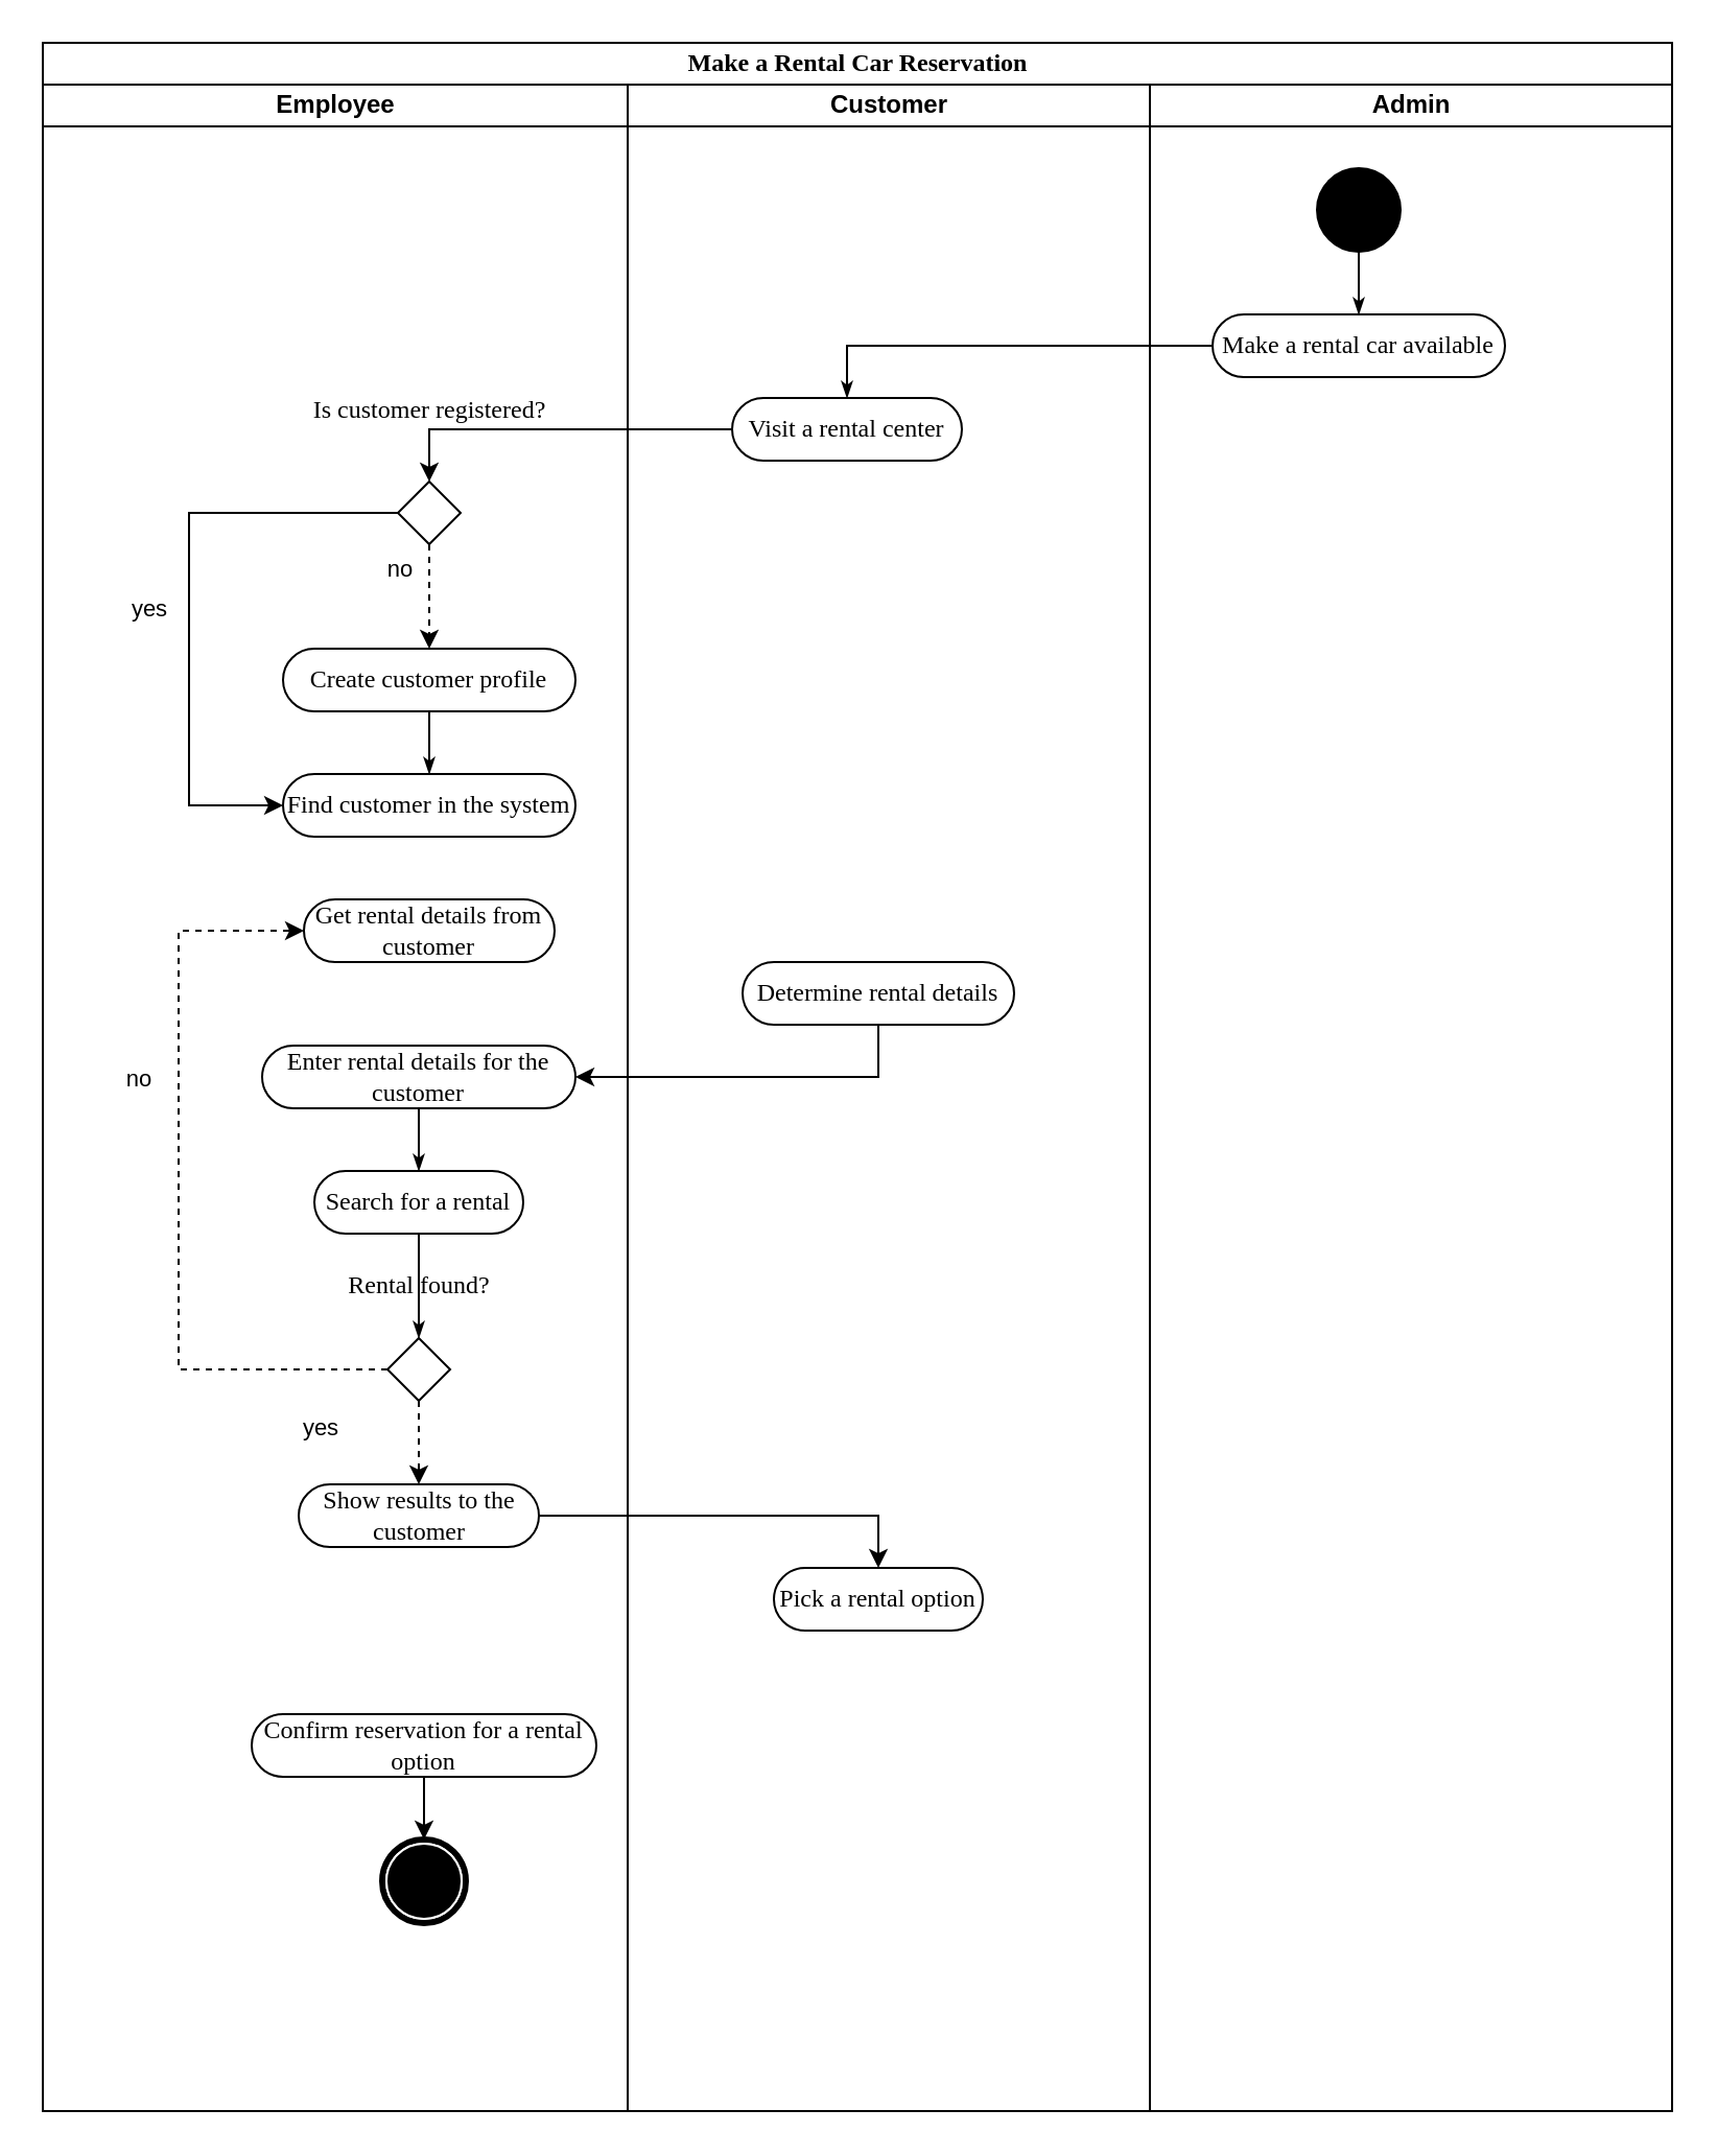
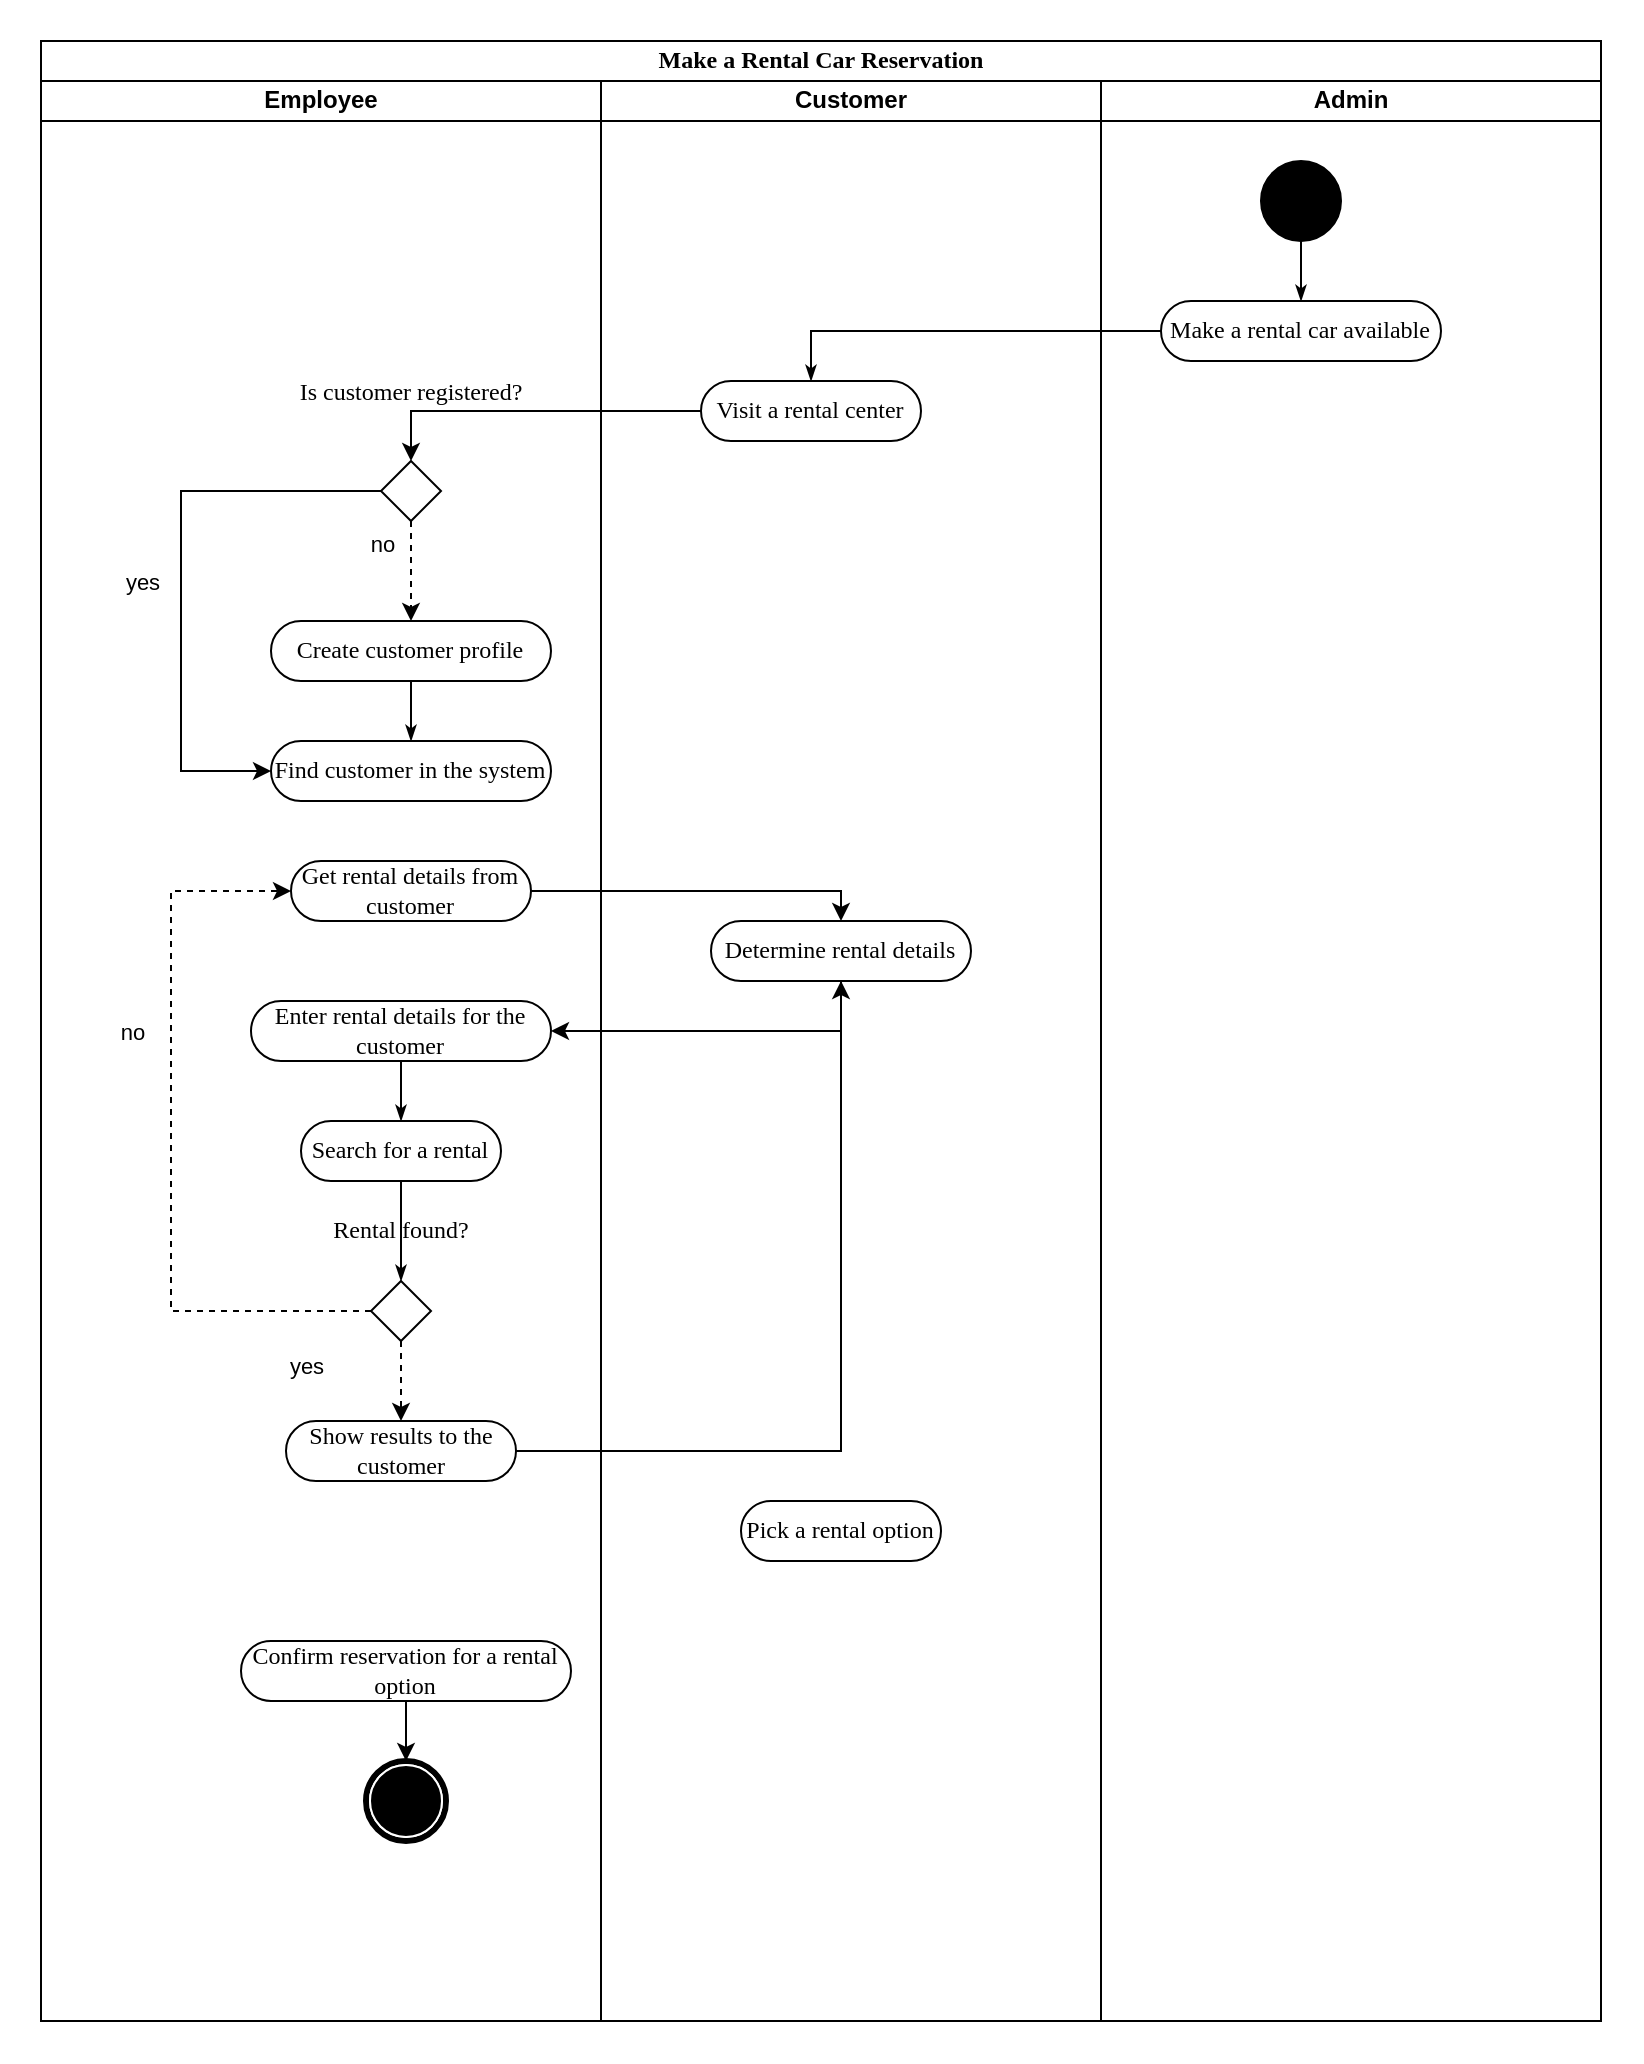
  <mxCell id="0" />
  <mxCell id="1" parent="0" />
  <mxCell id="2" value="Make a Rental Car Reservation" style="swimlane;html=1;childLayout=stackLayout;startSize=20;rounded=0;shadow=0;comic=0;labelBackgroundColor=none;strokeWidth=1;fontFamily=Verdana;fontSize=12;align=center;" parent="1" vertex="1"><mxGeometry x="20" y="20" width="780" height="990" as="geometry" /></mxCell>
  <mxCell id="3" value="Employee" style="swimlane;html=1;startSize=20;" parent="2" vertex="1"><mxGeometry y="20" width="280" height="970" as="geometry" /></mxCell>
  <mxCell id="4" style="edgeStyle=none;rounded=0;html=1;labelBackgroundColor=none;startArrow=none;startFill=0;startSize=5;endArrow=classicThin;endFill=1;endSize=5;jettySize=auto;orthogonalLoop=1;strokeWidth=1;fontFamily=Verdana;fontSize=12;entryX=0.5;entryY=0;entryDx=0;entryDy=0;" parent="3" source="10" target="11" edge="1"><mxGeometry relative="1" as="geometry" /></mxCell>
  <mxCell id="5" style="edgeStyle=orthogonalEdgeStyle;rounded=0;orthogonalLoop=1;jettySize=auto;html=1;dashed=1;" edge="1" parent="3" source="9" target="10"><mxGeometry relative="1" as="geometry" /></mxCell>
  <mxCell id="6" value="no" style="edgeLabel;html=1;align=center;verticalAlign=middle;resizable=0;points=[];" vertex="1" connectable="0" parent="5"><mxGeometry x="-0.472" relative="1" as="geometry"><mxPoint x="-15" y="-2" as="offset" /></mxGeometry></mxCell>
  <mxCell id="7" style="edgeStyle=orthogonalEdgeStyle;rounded=0;orthogonalLoop=1;jettySize=auto;html=1;entryX=0;entryY=0.5;entryDx=0;entryDy=0;exitX=0;exitY=0.5;exitDx=0;exitDy=0;" edge="1" parent="3" source="9" target="11"><mxGeometry relative="1" as="geometry"><mxPoint x="40" y="350" as="targetPoint" /><Array as="points"><mxPoint x="70" y="205" /><mxPoint x="70" y="345" /></Array></mxGeometry></mxCell>
  <mxCell id="8" value="yes" style="edgeLabel;html=1;align=center;verticalAlign=middle;resizable=0;points=[];" vertex="1" connectable="0" parent="7"><mxGeometry x="-0.298" y="45" relative="1" as="geometry"><mxPoint x="-65" y="45" as="offset" /></mxGeometry></mxCell>
  <mxCell id="9" value="" style="rhombus;whiteSpace=wrap;html=1;" vertex="1" parent="3"><mxGeometry x="170" y="190" width="30" height="30" as="geometry" /></mxCell>
  <mxCell id="10" value="Create customer profile" style="rounded=1;whiteSpace=wrap;html=1;shadow=0;comic=0;labelBackgroundColor=none;strokeWidth=1;fontFamily=Verdana;fontSize=12;align=center;arcSize=50;" parent="3" vertex="1"><mxGeometry x="115" y="270" width="140" height="30" as="geometry" /></mxCell>
  <mxCell id="11" value="Find customer in the system" style="rounded=1;whiteSpace=wrap;html=1;shadow=0;comic=0;labelBackgroundColor=none;strokeWidth=1;fontFamily=Verdana;fontSize=12;align=center;arcSize=50;" vertex="1" parent="3"><mxGeometry x="115" y="330" width="140" height="30" as="geometry" /></mxCell>
  <mxCell id="12" value="Show results to the customer" style="rounded=1;whiteSpace=wrap;html=1;shadow=0;comic=0;labelBackgroundColor=none;strokeWidth=1;fontFamily=Verdana;fontSize=12;align=center;arcSize=50;" vertex="1" parent="3"><mxGeometry x="122.5" y="670" width="115" height="30" as="geometry" /></mxCell>
  <mxCell id="13" value="" style="rhombus;whiteSpace=wrap;html=1;" vertex="1" parent="3"><mxGeometry x="165" y="600" width="30" height="30" as="geometry" /></mxCell>
  <mxCell id="14" value="Get rental details from customer" style="rounded=1;whiteSpace=wrap;html=1;shadow=0;comic=0;labelBackgroundColor=none;strokeWidth=1;fontFamily=Verdana;fontSize=12;align=center;arcSize=50;" parent="3" vertex="1"><mxGeometry x="125" y="390" width="120" height="30" as="geometry" /></mxCell>
  <mxCell id="15" value="Enter rental details for the customer" style="rounded=1;whiteSpace=wrap;html=1;shadow=0;comic=0;labelBackgroundColor=none;strokeWidth=1;fontFamily=Verdana;fontSize=12;align=center;arcSize=50;" vertex="1" parent="3"><mxGeometry x="105" y="460" width="150" height="30" as="geometry" /></mxCell>
  <mxCell id="16" style="edgeStyle=none;rounded=0;html=1;labelBackgroundColor=none;startArrow=none;startFill=0;startSize=5;endArrow=classicThin;endFill=1;endSize=5;jettySize=auto;orthogonalLoop=1;strokeWidth=1;fontFamily=Verdana;fontSize=12" edge="1" parent="3" source="15" target="17"><mxGeometry relative="1" as="geometry"><mxPoint x="195" y="360" as="sourcePoint" /><mxPoint x="195" y="400" as="targetPoint" /></mxGeometry></mxCell>
  <mxCell id="17" value="Search for a rental" style="rounded=1;whiteSpace=wrap;html=1;shadow=0;comic=0;labelBackgroundColor=none;strokeWidth=1;fontFamily=Verdana;fontSize=12;align=center;arcSize=50;" vertex="1" parent="3"><mxGeometry x="130" y="520" width="100" height="30" as="geometry" /></mxCell>
  <mxCell id="18" value="Rental found?" style="edgeStyle=none;rounded=0;html=1;labelBackgroundColor=none;startArrow=none;startFill=0;startSize=5;endArrow=classicThin;endFill=1;endSize=5;jettySize=auto;orthogonalLoop=1;strokeWidth=1;fontFamily=Verdana;fontSize=12;entryX=0.5;entryY=0;entryDx=0;entryDy=0;" edge="1" parent="3" source="17" target="13"><mxGeometry relative="1" as="geometry"><mxPoint x="210" y="580" as="sourcePoint" /><mxPoint x="190" y="530" as="targetPoint" /></mxGeometry></mxCell>
  <mxCell id="19" style="edgeStyle=orthogonalEdgeStyle;rounded=0;orthogonalLoop=1;jettySize=auto;html=1;dashed=1;" edge="1" parent="3" source="13" target="14"><mxGeometry relative="1" as="geometry"><mxPoint x="55" y="400" as="targetPoint" /><Array as="points"><mxPoint x="65" y="615" /><mxPoint x="65" y="405" /></Array></mxGeometry></mxCell>
  <mxCell id="20" value="no" style="edgeLabel;html=1;align=center;verticalAlign=middle;resizable=0;points=[];" vertex="1" connectable="0" parent="19"><mxGeometry x="0.438" y="1" relative="1" as="geometry"><mxPoint x="-19" y="26" as="offset" /></mxGeometry></mxCell>
  <mxCell id="21" style="edgeStyle=orthogonalEdgeStyle;rounded=0;orthogonalLoop=1;jettySize=auto;html=1;dashed=1;" edge="1" parent="3" source="13" target="12"><mxGeometry relative="1" as="geometry" /></mxCell>
  <mxCell id="22" value="yes" style="edgeLabel;html=1;align=center;verticalAlign=middle;resizable=0;points=[];" vertex="1" connectable="0" parent="21"><mxGeometry x="0.346" relative="1" as="geometry"><mxPoint x="-48" y="-15" as="offset" /></mxGeometry></mxCell>
  <mxCell id="23" style="edgeStyle=orthogonalEdgeStyle;rounded=0;orthogonalLoop=1;jettySize=auto;html=1;" edge="1" parent="3" source="24" target="25"><mxGeometry relative="1" as="geometry" /></mxCell>
  <mxCell id="24" value="Confirm reservation for a rental option" style="rounded=1;whiteSpace=wrap;html=1;shadow=0;comic=0;labelBackgroundColor=none;strokeWidth=1;fontFamily=Verdana;fontSize=12;align=center;arcSize=50;" vertex="1" parent="3"><mxGeometry x="100" y="780" width="165" height="30" as="geometry" /></mxCell>
  <mxCell id="25" value="" style="shape=mxgraph.bpmn.shape;html=1;verticalLabelPosition=bottom;labelBackgroundColor=#ffffff;verticalAlign=top;perimeter=ellipsePerimeter;outline=end;symbol=terminate;rounded=0;shadow=0;comic=0;strokeWidth=1;fontFamily=Verdana;fontSize=12;align=center;" vertex="1" parent="3"><mxGeometry x="162.5" y="840" width="40" height="40" as="geometry" /></mxCell>
  <mxCell id="26" style="edgeStyle=orthogonalEdgeStyle;rounded=0;orthogonalLoop=1;jettySize=auto;html=1;entryX=1;entryY=0.5;entryDx=0;entryDy=0;exitX=0.5;exitY=1;exitDx=0;exitDy=0;" edge="1" parent="2" source="32" target="15"><mxGeometry relative="1" as="geometry" /></mxCell>
- <mxCell id="28" style="edgeStyle=orthogonalEdgeStyle;rounded=0;orthogonalLoop=1;jettySize=auto;html=1;entryX=0.5;entryY=0;entryDx=0;entryDy=0;" edge="1" parent="2" source="12" target="31"><mxGeometry relative="1" as="geometry" /></mxCell>
+ <mxCell id="27" style="edgeStyle=orthogonalEdgeStyle;rounded=0;orthogonalLoop=1;jettySize=auto;html=1;entryX=0.5;entryY=0;entryDx=0;entryDy=0;" edge="1" parent="2" source="14" target="32"><mxGeometry relative="1" as="geometry"><mxPoint x="400" y="410" as="targetPoint" /><Array as="points"><mxPoint x="400" y="425" /></Array></mxGeometry></mxCell>
+ <mxCell id="28" style="edgeStyle=orthogonalEdgeStyle;rounded=0;orthogonalLoop=1;jettySize=auto;html=1;" edge="1" parent="2" source="12" target="32"><mxGeometry relative="1" as="geometry" /></mxCell>
  <mxCell id="29" value="Customer" style="swimlane;html=1;startSize=20;" parent="2" vertex="1"><mxGeometry x="280" y="20" width="250" height="970" as="geometry" /></mxCell>
  <mxCell id="30" value="Visit a rental center" style="rounded=1;whiteSpace=wrap;html=1;shadow=0;comic=0;labelBackgroundColor=none;strokeWidth=1;fontFamily=Verdana;fontSize=12;align=center;arcSize=50;" vertex="1" parent="29"><mxGeometry x="50" y="150" width="110" height="30" as="geometry" /></mxCell>
  <mxCell id="31" value="Pick a rental option" style="rounded=1;whiteSpace=wrap;html=1;shadow=0;comic=0;labelBackgroundColor=none;strokeWidth=1;fontFamily=Verdana;fontSize=12;align=center;arcSize=50;" vertex="1" parent="29"><mxGeometry x="70" y="710" width="100" height="30" as="geometry" /></mxCell>
  <mxCell id="32" value="Determine rental details" style="rounded=1;whiteSpace=wrap;html=1;shadow=0;comic=0;labelBackgroundColor=none;strokeWidth=1;fontFamily=Verdana;fontSize=12;align=center;arcSize=50;" vertex="1" parent="29"><mxGeometry x="55" y="420" width="130" height="30" as="geometry" /></mxCell>
  <mxCell id="33" value="Admin" style="swimlane;html=1;startSize=20;" parent="2" vertex="1"><mxGeometry x="530" y="20" width="250" height="970" as="geometry" /></mxCell>
  <mxCell id="34" style="edgeStyle=orthogonalEdgeStyle;rounded=0;html=1;labelBackgroundColor=none;startArrow=none;startFill=0;startSize=5;endArrow=classicThin;endFill=1;endSize=5;jettySize=auto;orthogonalLoop=1;strokeWidth=1;fontFamily=Verdana;fontSize=12" parent="33" source="35" target="36" edge="1"><mxGeometry relative="1" as="geometry" /></mxCell>
  <mxCell id="35" value="" style="ellipse;whiteSpace=wrap;html=1;rounded=0;shadow=0;comic=0;labelBackgroundColor=none;strokeWidth=1;fillColor=#000000;fontFamily=Verdana;fontSize=12;align=center;" parent="33" vertex="1"><mxGeometry x="80" y="40" width="40" height="40" as="geometry" /></mxCell>
  <mxCell id="36" value="Make a rental car available" style="rounded=1;whiteSpace=wrap;html=1;shadow=0;comic=0;labelBackgroundColor=none;strokeWidth=1;fontFamily=Verdana;fontSize=12;align=center;arcSize=50;" parent="33" vertex="1"><mxGeometry x="30" y="110" width="140" height="30" as="geometry" /></mxCell>
  <mxCell id="37" style="edgeStyle=orthogonalEdgeStyle;rounded=0;html=1;labelBackgroundColor=none;startArrow=none;startFill=0;startSize=5;endArrow=classicThin;endFill=1;endSize=5;jettySize=auto;orthogonalLoop=1;strokeWidth=1;fontFamily=Verdana;fontSize=12;entryX=0.5;entryY=0;entryDx=0;entryDy=0;" parent="2" source="36" target="30" edge="1"><mxGeometry relative="1" as="geometry"><Array as="points"><mxPoint x="385" y="145" /></Array><mxPoint x="353.5" y="180" as="targetPoint" /></mxGeometry></mxCell>
  <mxCell id="38" value="&lt;font style=&quot;font-size: 12px&quot; face=&quot;Verdana&quot;&gt;Is customer registered?&lt;/font&gt;" style="edgeStyle=orthogonalEdgeStyle;rounded=0;orthogonalLoop=1;jettySize=auto;html=1;entryX=0.5;entryY=0;entryDx=0;entryDy=0;" edge="1" parent="2" source="30" target="9"><mxGeometry x="0.778" y="-15" relative="1" as="geometry"><mxPoint x="15" y="-15" as="offset" /></mxGeometry></mxCell>
